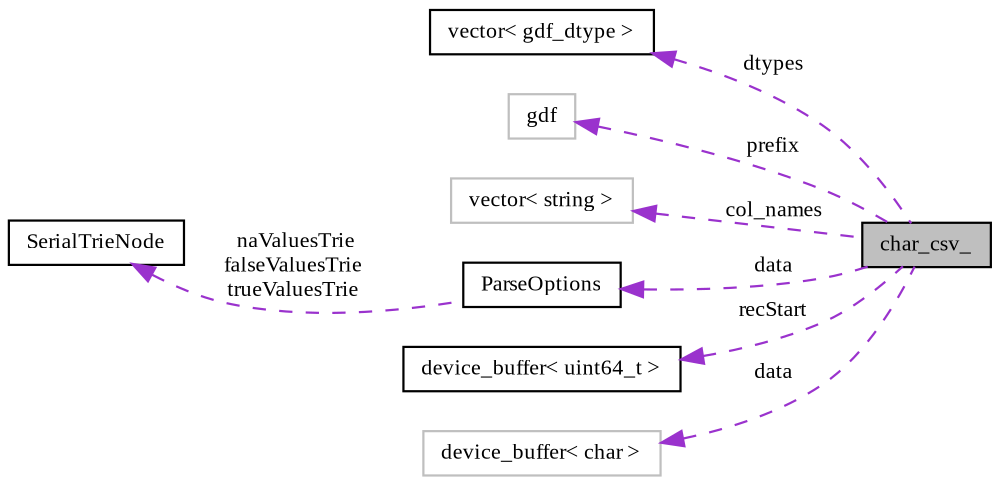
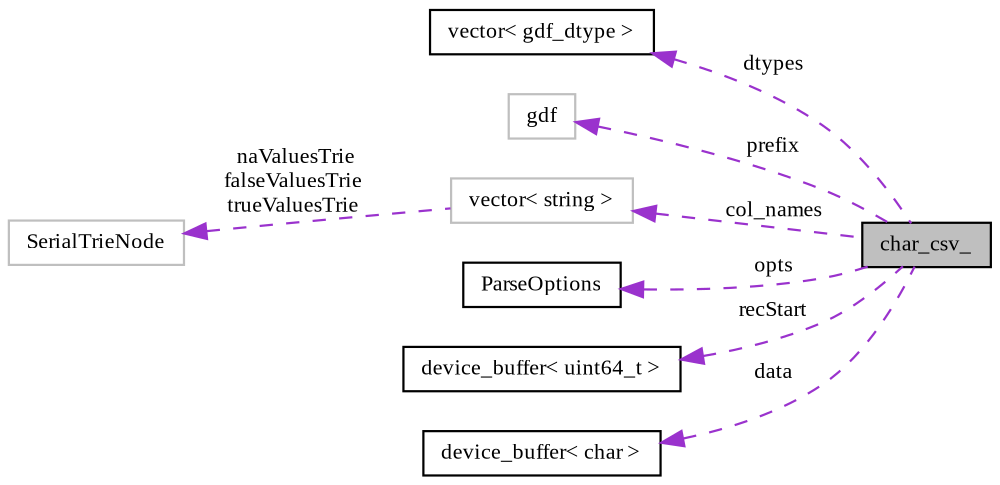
  digraph {
    fontname="Liberation Serif"
    rankdir=LR
    node [color=black fillcolor=white fontname="Liberation Serif" fontsize=10 shape=record style=filled]
    edge [color=darkorchid3 dir=back fontname="Liberation Serif" fontsize=10 labelfontname=Helvetica labelfontsize=10 style=dashed]
    n1 [fillcolor=grey75 fontcolor=black height=0.2 label=char_csv_ width=0.4]
    n2 [height=0.2 label="vector\< gdf_dtype \>" width=0.4]
    n3 [color=grey75 height=0.2 label=gdf width=0.4]
    n4 [color=grey75 height=0.2 label="vector\< string \>" width=0.4]
    n5 [height=0.2 label="device_buffer\< uint64_t \>" width=0.4]
-   n6 [color=grey75 height=0.2 label="device_buffer\< char \>" width=0.4]
+   n6 [height=0.2 label="device_buffer\< char \>" width=0.4]
    n7 [height=0.2 label=ParseOptions width=0.4]
-   n8 [height=0.2 label=SerialTrieNode width=0.4]
+   n8 [color=grey75 height=0.2 label=SerialTrieNode width=0.4]
    n2 -> n1 [label=" dtypes"]
    n3 -> n1 [label=" prefix"]
    n4 -> n1 [label=" col_names"]
    n5 -> n1 [label=" recStart"]
    n6 -> n1 [label=" data"]
-   n7 -> n1 [label=" data"]
-   n8 -> n7 [label=" naValuesTrie\nfalseValuesTrie\ntrueValuesTrie"]
+   n7 -> n1 [label=" opts"]
+   n8 -> n4 [label=" naValuesTrie\nfalseValuesTrie\ntrueValuesTrie"]
  }
